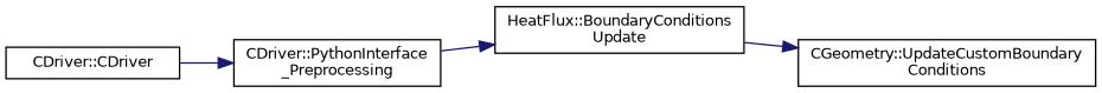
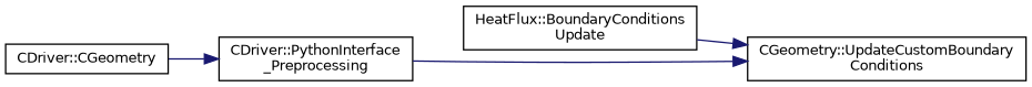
  digraph {
    rankdir=RL
    node [color=black fillcolor=white fontname=Helvetica fontsize=10 shape=record style=filled]
    edge [color=midnightblue dir=back fontname=Helvetica fontsize=10 labelfontname=Helvetica labelfontsize=10 style=solid]
    n1 [height=0.2 label="CGeometry::UpdateCustomBoundary\lConditions" width=0.4]
    n2 [height=0.2 label="HeatFlux::BoundaryConditions\lUpdate" width=0.4]
    n3 [height=0.2 label="CDriver::PythonInterface\l_Preprocessing" width=0.4]
-   n4 [height=0.2 label="CDriver::CDriver" width=0.4]
+   n4 [height=0.2 label="CDriver::CGeometry" width=0.4]
    n1 -> n2
-   n2 -> n3
+   n1 -> n3
    n3 -> n4
  }
